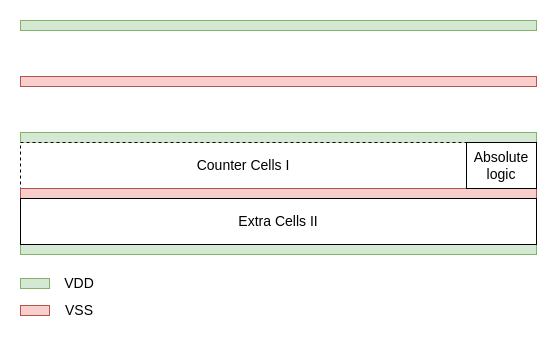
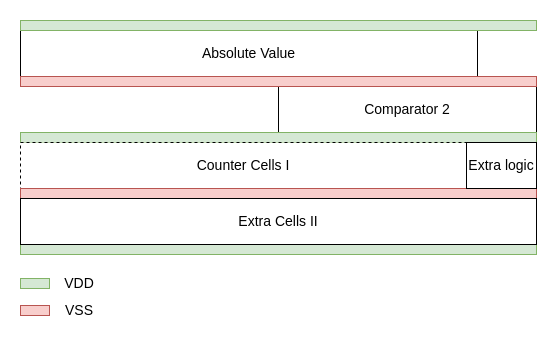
  <mxCell id="0" />
  <mxCell id="1" parent="0" />
+ <mxCell id="2" value="&lt;font style=&quot;font-size: 14px;&quot;&gt;Absolute Value&lt;/font&gt;" style="rounded=0;whiteSpace=wrap;html=1;" vertex="1" parent="1"><mxGeometry x="20" y="30" width="457" height="46" as="geometry" /></mxCell>
+ <mxCell id="3" value="&lt;span style=&quot;font-size: 14px;&quot;&gt;Comparator 2&lt;/span&gt;" style="rounded=0;whiteSpace=wrap;html=1;" vertex="1" parent="1"><mxGeometry x="278" y="86" width="258" height="46" as="geometry" /></mxCell>
  <mxCell id="4" value="" style="rounded=0;whiteSpace=wrap;html=1;fillColor=#d5e8d4;strokeColor=#82b366;" vertex="1" parent="1"><mxGeometry x="20" y="20" width="516" height="10" as="geometry" /></mxCell>
  <mxCell id="5" value="" style="rounded=0;whiteSpace=wrap;html=1;fillColor=#f8cecc;strokeColor=#b85450;" vertex="1" parent="1"><mxGeometry x="20" y="76" width="516" height="10" as="geometry" /></mxCell>
  <mxCell id="6" value="" style="rounded=0;whiteSpace=wrap;html=1;fillColor=#d5e8d4;strokeColor=#82b366;" vertex="1" parent="1"><mxGeometry x="20" y="132" width="516" height="10" as="geometry" /></mxCell>
  <mxCell id="7" value="&lt;font style=&quot;font-size: 14px;&quot;&gt;Counter Cells I&lt;/font&gt;" style="rounded=0;whiteSpace=wrap;html=1;dashed=1;" vertex="1" parent="1"><mxGeometry x="20" y="142" width="446" height="46" as="geometry" /></mxCell>
  <mxCell id="8" value="" style="rounded=0;whiteSpace=wrap;html=1;fillColor=#f8cecc;strokeColor=#b85450;" vertex="1" parent="1"><mxGeometry x="20" y="188" width="516" height="10" as="geometry" /></mxCell>
  <mxCell id="9" value="" style="rounded=0;whiteSpace=wrap;html=1;fillColor=#d5e8d4;strokeColor=#82b366;" vertex="1" parent="1"><mxGeometry x="20" y="244" width="516" height="10" as="geometry" /></mxCell>
  <mxCell id="10" value="&lt;font style=&quot;font-size: 14px;&quot;&gt;Extra Cells II&lt;/font&gt;" style="rounded=0;whiteSpace=wrap;html=1;" vertex="1" parent="1"><mxGeometry x="20" y="198" width="516" height="46" as="geometry" /></mxCell>
- <mxCell id="11" value="&lt;font style=&quot;font-size: 14px;&quot;&gt;Absolute logic&lt;/font&gt;" style="rounded=0;whiteSpace=wrap;html=1;" vertex="1" parent="1"><mxGeometry x="466" y="142" width="70" height="46" as="geometry" /></mxCell>
+ <mxCell id="11" value="&lt;font style=&quot;font-size: 14px;&quot;&gt;Extra logic&lt;/font&gt;" style="rounded=0;whiteSpace=wrap;html=1;" vertex="1" parent="1"><mxGeometry x="466" y="142" width="70" height="46" as="geometry" /></mxCell>
  <mxCell id="12" value="" style="rounded=0;whiteSpace=wrap;html=1;fillColor=#d5e8d4;strokeColor=#82b366;" vertex="1" parent="1"><mxGeometry x="20" y="278" width="29" height="10" as="geometry" /></mxCell>
  <mxCell id="13" value="&lt;font style=&quot;font-size: 14px;&quot;&gt;VDD&lt;/font&gt;" style="text;html=1;align=center;verticalAlign=middle;whiteSpace=wrap;rounded=0;" vertex="1" parent="1"><mxGeometry x="49" y="268" width="60" height="30" as="geometry" /></mxCell>
  <mxCell id="14" value="" style="rounded=0;whiteSpace=wrap;html=1;fillColor=#f8cecc;strokeColor=#b85450;" vertex="1" parent="1"><mxGeometry x="20" y="305" width="29" height="10" as="geometry" /></mxCell>
  <mxCell id="15" value="&lt;font style=&quot;font-size: 14px;&quot;&gt;VSS&lt;/font&gt;" style="text;html=1;align=center;verticalAlign=middle;whiteSpace=wrap;rounded=0;" vertex="1" parent="1"><mxGeometry x="49" y="295" width="60" height="30" as="geometry" /></mxCell>
